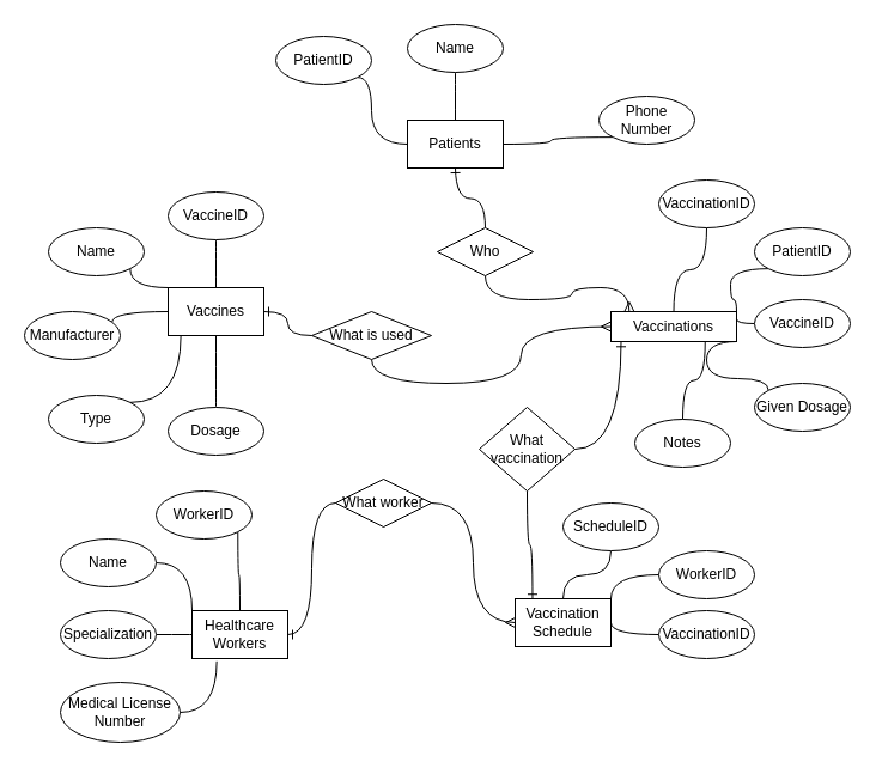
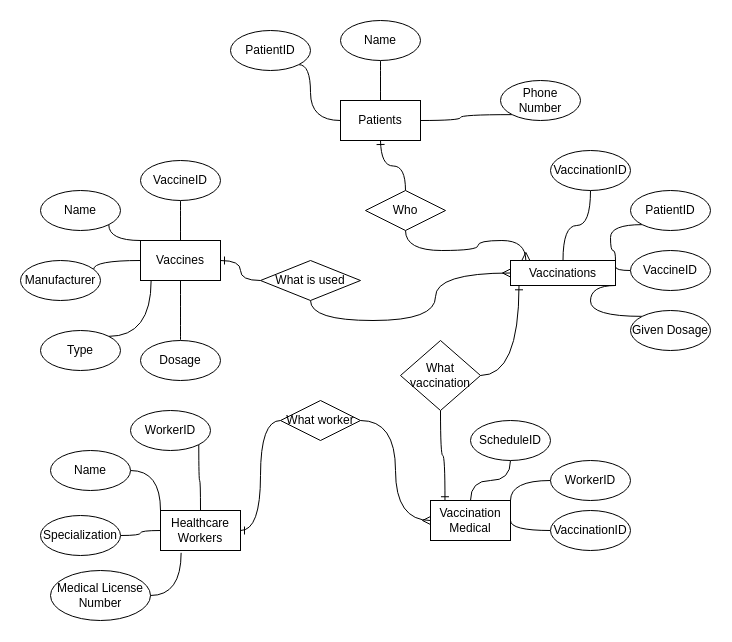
  <mxCell id="0" />
  <mxCell id="1" parent="0" />
  <mxCell id="2" value="Patients" style="whiteSpace=wrap;html=1;" parent="1" vertex="1"><mxGeometry x="340" y="100" width="80" height="40" as="geometry" /></mxCell>
  <mxCell id="3" value="Vaccines" style="whiteSpace=wrap;html=1;" parent="1" vertex="1"><mxGeometry x="140" y="240" width="80" height="40" as="geometry" /></mxCell>
  <mxCell id="4" style="edgeStyle=orthogonalEdgeStyle;rounded=0;orthogonalLoop=1;jettySize=auto;html=1;exitX=0.5;exitY=0;exitDx=0;exitDy=0;entryX=0.5;entryY=1;entryDx=0;entryDy=0;curved=1;endArrow=none;endFill=0;" parent="1" source="5" target="28" edge="1"><mxGeometry relative="1" as="geometry" /></mxCell>
  <mxCell id="5" value="Vaccinations" style="whiteSpace=wrap;html=1;" parent="1" vertex="1"><mxGeometry x="510" y="260" width="105" height="25" as="geometry" /></mxCell>
  <mxCell id="6" style="edgeStyle=orthogonalEdgeStyle;rounded=0;orthogonalLoop=1;jettySize=auto;html=1;exitX=0.5;exitY=0;exitDx=0;exitDy=0;entryX=1;entryY=1;entryDx=0;entryDy=0;endArrow=none;endFill=0;curved=1;" parent="1" source="9" target="37" edge="1"><mxGeometry relative="1" as="geometry" /></mxCell>
  <mxCell id="7" style="edgeStyle=orthogonalEdgeStyle;rounded=0;orthogonalLoop=1;jettySize=auto;html=1;exitX=0;exitY=0;exitDx=0;exitDy=0;entryX=1;entryY=0.5;entryDx=0;entryDy=0;curved=1;endArrow=none;endFill=0;" parent="1" source="9" target="38" edge="1"><mxGeometry relative="1" as="geometry" /></mxCell>
  <mxCell id="8" style="edgeStyle=orthogonalEdgeStyle;rounded=0;orthogonalLoop=1;jettySize=auto;html=1;exitX=0;exitY=0.5;exitDx=0;exitDy=0;entryX=1;entryY=0.5;entryDx=0;entryDy=0;curved=1;endArrow=none;endFill=0;" parent="1" source="9" target="39" edge="1"><mxGeometry relative="1" as="geometry" /></mxCell>
  <mxCell id="9" value="Healthcare Workers" style="whiteSpace=wrap;html=1;" parent="1" vertex="1"><mxGeometry x="160" y="510" width="80" height="40" as="geometry" /></mxCell>
  <mxCell id="10" style="edgeStyle=orthogonalEdgeStyle;rounded=0;orthogonalLoop=1;jettySize=auto;html=1;exitX=0.5;exitY=0;exitDx=0;exitDy=0;entryX=0.5;entryY=1;entryDx=0;entryDy=0;curved=1;endArrow=none;endFill=0;" parent="1" source="13" target="41" edge="1"><mxGeometry relative="1" as="geometry" /></mxCell>
  <mxCell id="11" style="edgeStyle=orthogonalEdgeStyle;rounded=0;orthogonalLoop=1;jettySize=auto;html=1;exitX=1;exitY=0;exitDx=0;exitDy=0;entryX=0;entryY=0.5;entryDx=0;entryDy=0;curved=1;endArrow=none;endFill=0;" parent="1" source="13" target="42" edge="1"><mxGeometry relative="1" as="geometry" /></mxCell>
  <mxCell id="12" style="edgeStyle=orthogonalEdgeStyle;rounded=0;orthogonalLoop=1;jettySize=auto;html=1;exitX=1;exitY=0.5;exitDx=0;exitDy=0;entryX=0;entryY=0.5;entryDx=0;entryDy=0;curved=1;endArrow=none;endFill=0;" parent="1" source="13" target="43" edge="1"><mxGeometry relative="1" as="geometry"><Array as="points"><mxPoint x="510" y="530" /></Array></mxGeometry></mxCell>
- <mxCell id="13" value="Vaccination Schedule" style="whiteSpace=wrap;html=1;" parent="1" vertex="1"><mxGeometry x="430" y="500" width="80" height="40" as="geometry" /></mxCell>
+ <mxCell id="13" value="Vaccination Medical" style="whiteSpace=wrap;html=1;" parent="1" vertex="1"><mxGeometry x="430" y="500" width="80" height="40" as="geometry" /></mxCell>
  <mxCell id="14" style="edgeStyle=orthogonalEdgeStyle;rounded=0;orthogonalLoop=1;jettySize=auto;html=1;exitX=1;exitY=1;exitDx=0;exitDy=0;entryX=0;entryY=0.5;entryDx=0;entryDy=0;curved=1;endArrow=none;endFill=0;" parent="1" source="15" target="2" edge="1"><mxGeometry relative="1" as="geometry"><Array as="points"><mxPoint x="310" y="64" /><mxPoint x="310" y="120" /></Array></mxGeometry></mxCell>
  <mxCell id="15" value="PatientID" style="ellipse;whiteSpace=wrap;html=1;" parent="1" vertex="1"><mxGeometry x="230" y="30" width="80" height="40" as="geometry" /></mxCell>
  <mxCell id="16" style="edgeStyle=orthogonalEdgeStyle;rounded=0;orthogonalLoop=1;jettySize=auto;html=1;exitX=0.5;exitY=1;exitDx=0;exitDy=0;entryX=0.5;entryY=0;entryDx=0;entryDy=0;curved=1;endArrow=none;endFill=0;" parent="1" source="17" target="2" edge="1"><mxGeometry relative="1" as="geometry" /></mxCell>
  <mxCell id="17" value="Name" style="ellipse;whiteSpace=wrap;html=1;" parent="1" vertex="1"><mxGeometry x="340" y="20" width="80" height="40" as="geometry" /></mxCell>
  <mxCell id="18" style="edgeStyle=orthogonalEdgeStyle;rounded=0;orthogonalLoop=1;jettySize=auto;html=1;exitX=0;exitY=1;exitDx=0;exitDy=0;entryX=1;entryY=0.5;entryDx=0;entryDy=0;curved=1;endArrow=none;endFill=0;" parent="1" source="19" target="2" edge="1"><mxGeometry relative="1" as="geometry" /></mxCell>
  <mxCell id="19" value="Phone Number" style="ellipse;whiteSpace=wrap;html=1;" parent="1" vertex="1"><mxGeometry x="500" y="80" width="80" height="40" as="geometry" /></mxCell>
  <mxCell id="20" style="edgeStyle=orthogonalEdgeStyle;rounded=0;orthogonalLoop=1;jettySize=auto;html=1;exitX=0.5;exitY=1;exitDx=0;exitDy=0;entryX=0.5;entryY=0;entryDx=0;entryDy=0;endArrow=none;endFill=0;elbow=vertical;curved=1;" parent="1" source="21" target="3" edge="1"><mxGeometry relative="1" as="geometry" /></mxCell>
  <mxCell id="21" value="VaccineID" style="ellipse;whiteSpace=wrap;html=1;" parent="1" vertex="1"><mxGeometry x="140" y="160" width="80" height="40" as="geometry" /></mxCell>
  <mxCell id="22" value="Name" style="ellipse;whiteSpace=wrap;html=1;" parent="1" vertex="1"><mxGeometry x="40" y="190" width="80" height="40" as="geometry" /></mxCell>
  <mxCell id="23" style="edgeStyle=orthogonalEdgeStyle;rounded=0;orthogonalLoop=1;jettySize=auto;html=1;exitX=0.914;exitY=0.221;exitDx=0;exitDy=0;entryX=0;entryY=0.5;entryDx=0;entryDy=0;endArrow=none;endFill=0;curved=1;exitPerimeter=0;" parent="1" source="24" target="3" edge="1"><mxGeometry relative="1" as="geometry"><Array as="points"><mxPoint x="93" y="260" /></Array></mxGeometry></mxCell>
  <mxCell id="24" value="Manufacturer" style="ellipse;whiteSpace=wrap;html=1;" parent="1" vertex="1"><mxGeometry x="20" y="260" width="80" height="40" as="geometry" /></mxCell>
  <mxCell id="25" value="Type" style="ellipse;whiteSpace=wrap;html=1;" parent="1" vertex="1"><mxGeometry x="40" y="330" width="80" height="40" as="geometry" /></mxCell>
  <mxCell id="26" style="edgeStyle=orthogonalEdgeStyle;rounded=0;orthogonalLoop=1;jettySize=auto;html=1;exitX=0.5;exitY=0;exitDx=0;exitDy=0;entryX=0.5;entryY=1;entryDx=0;entryDy=0;curved=1;endArrow=none;endFill=0;" parent="1" source="27" target="3" edge="1"><mxGeometry relative="1" as="geometry" /></mxCell>
  <mxCell id="27" value="Dosage" style="ellipse;whiteSpace=wrap;html=1;" parent="1" vertex="1"><mxGeometry x="140" y="340" width="80" height="40" as="geometry" /></mxCell>
  <mxCell id="28" value="VaccinationID" style="ellipse;whiteSpace=wrap;html=1;" parent="1" vertex="1"><mxGeometry x="550" y="150" width="80" height="40" as="geometry" /></mxCell>
  <mxCell id="29" style="edgeStyle=orthogonalEdgeStyle;rounded=0;orthogonalLoop=1;jettySize=auto;html=1;exitX=0;exitY=1;exitDx=0;exitDy=0;entryX=1;entryY=0;entryDx=0;entryDy=0;curved=1;endArrow=none;endFill=0;" parent="1" source="30" target="5" edge="1"><mxGeometry relative="1" as="geometry" /></mxCell>
  <mxCell id="30" value="PatientID" style="ellipse;whiteSpace=wrap;html=1;" parent="1" vertex="1"><mxGeometry x="630" y="190" width="80" height="40" as="geometry" /></mxCell>
  <mxCell id="31" style="edgeStyle=orthogonalEdgeStyle;rounded=0;orthogonalLoop=1;jettySize=auto;html=1;exitX=0;exitY=0.5;exitDx=0;exitDy=0;entryX=1;entryY=0.25;entryDx=0;entryDy=0;curved=1;endArrow=none;endFill=0;" parent="1" source="32" target="5" edge="1"><mxGeometry relative="1" as="geometry" /></mxCell>
  <mxCell id="32" value="VaccineID" style="ellipse;whiteSpace=wrap;html=1;" parent="1" vertex="1"><mxGeometry x="630" y="250" width="80" height="40" as="geometry" /></mxCell>
  <mxCell id="33" style="edgeStyle=orthogonalEdgeStyle;rounded=0;orthogonalLoop=1;jettySize=auto;html=1;exitX=0;exitY=0;exitDx=0;exitDy=0;entryX=1;entryY=1;entryDx=0;entryDy=0;curved=1;endArrow=none;endFill=0;" parent="1" source="34" target="5" edge="1"><mxGeometry relative="1" as="geometry"><Array as="points"><mxPoint x="590" y="316" /></Array></mxGeometry></mxCell>
- <mxCell id="34" value="Given Dosage" style="ellipse;whiteSpace=wrap;html=1;" parent="1" vertex="1"><mxGeometry x="630" y="320" width="80" height="40" as="geometry" /></mxCell>
- <mxCell id="35" style="edgeStyle=orthogonalEdgeStyle;rounded=0;orthogonalLoop=1;jettySize=auto;html=1;exitX=0.5;exitY=0;exitDx=0;exitDy=0;entryX=0.75;entryY=1;entryDx=0;entryDy=0;endArrow=none;endFill=0;curved=1;" parent="1" source="36" target="5" edge="1"><mxGeometry relative="1" as="geometry" /></mxCell>
- <mxCell id="36" value="Notes" style="ellipse;whiteSpace=wrap;html=1;" parent="1" vertex="1"><mxGeometry x="530" y="350" width="80" height="40" as="geometry" /></mxCell>
+ <mxCell id="34" value="Given Dosage" style="ellipse;whiteSpace=wrap;html=1;" parent="1" vertex="1"><mxGeometry x="630" y="310" width="80" height="40" as="geometry" /></mxCell>
  <mxCell id="37" value="WorkerID" style="ellipse;whiteSpace=wrap;html=1;" parent="1" vertex="1"><mxGeometry x="130" y="410" width="80" height="40" as="geometry" /></mxCell>
  <mxCell id="38" value="Name" style="ellipse;whiteSpace=wrap;html=1;" parent="1" vertex="1"><mxGeometry x="50" y="450" width="80" height="40" as="geometry" /></mxCell>
- <mxCell id="39" value="Specialization" style="ellipse;whiteSpace=wrap;html=1;" parent="1" vertex="1"><mxGeometry x="50" y="510" width="80" height="40" as="geometry" /></mxCell>
+ <mxCell id="39" value="Specialization" style="ellipse;whiteSpace=wrap;html=1;" parent="1" vertex="1"><mxGeometry x="40" y="515" width="80" height="40" as="geometry" /></mxCell>
  <mxCell id="40" value="Medical License Number" style="ellipse;whiteSpace=wrap;html=1;" parent="1" vertex="1"><mxGeometry x="50" y="570" width="100" height="50" as="geometry" /></mxCell>
  <mxCell id="41" value="ScheduleID" style="ellipse;whiteSpace=wrap;html=1;" parent="1" vertex="1"><mxGeometry x="470" y="420" width="80" height="40" as="geometry" /></mxCell>
  <mxCell id="42" value="WorkerID" style="ellipse;whiteSpace=wrap;html=1;" parent="1" vertex="1"><mxGeometry x="550" y="460" width="80" height="40" as="geometry" /></mxCell>
  <mxCell id="43" value="VaccinationID" style="ellipse;whiteSpace=wrap;html=1;" parent="1" vertex="1"><mxGeometry x="550" y="510" width="80" height="40" as="geometry" /></mxCell>
  <mxCell id="44" style="edgeStyle=orthogonalEdgeStyle;rounded=0;orthogonalLoop=1;jettySize=auto;html=1;exitX=1;exitY=1;exitDx=0;exitDy=0;entryX=0;entryY=0;entryDx=0;entryDy=0;endArrow=none;endFill=0;curved=1;" parent="1" source="22" target="3" edge="1"><mxGeometry relative="1" as="geometry"><Array as="points"><mxPoint x="108" y="240" /></Array></mxGeometry></mxCell>
  <mxCell id="45" style="edgeStyle=orthogonalEdgeStyle;rounded=0;orthogonalLoop=1;jettySize=auto;html=1;exitX=1;exitY=0;exitDx=0;exitDy=0;entryX=0.133;entryY=1;entryDx=0;entryDy=0;entryPerimeter=0;endArrow=none;endFill=0;curved=1;" parent="1" source="25" target="3" edge="1"><mxGeometry relative="1" as="geometry" /></mxCell>
  <mxCell id="46" style="edgeStyle=orthogonalEdgeStyle;rounded=0;orthogonalLoop=1;jettySize=auto;html=1;exitX=1;exitY=0.5;exitDx=0;exitDy=0;entryX=0.258;entryY=1.058;entryDx=0;entryDy=0;entryPerimeter=0;curved=1;endArrow=none;endFill=0;" parent="1" source="40" target="9" edge="1"><mxGeometry relative="1" as="geometry" /></mxCell>
  <mxCell id="47" style="edgeStyle=orthogonalEdgeStyle;rounded=0;orthogonalLoop=1;jettySize=auto;html=1;exitX=0.5;exitY=0;exitDx=0;exitDy=0;endArrow=ERone;endFill=0;curved=1;" parent="1" source="49" edge="1"><mxGeometry relative="1" as="geometry"><mxPoint x="380" y="140" as="targetPoint" /></mxGeometry></mxCell>
  <mxCell id="48" style="edgeStyle=orthogonalEdgeStyle;rounded=0;orthogonalLoop=1;jettySize=auto;html=1;exitX=0.5;exitY=1;exitDx=0;exitDy=0;entryX=0.146;entryY=-0.003;entryDx=0;entryDy=0;curved=1;endArrow=ERmany;endFill=0;entryPerimeter=0;" parent="1" source="49" target="5" edge="1"><mxGeometry relative="1" as="geometry" /></mxCell>
  <mxCell id="49" value="Who" style="rhombus;whiteSpace=wrap;html=1;" parent="1" vertex="1"><mxGeometry x="365" y="190" width="80" height="40" as="geometry" /></mxCell>
  <mxCell id="50" style="edgeStyle=orthogonalEdgeStyle;rounded=0;orthogonalLoop=1;jettySize=auto;html=1;exitX=0;exitY=0.5;exitDx=0;exitDy=0;entryX=1;entryY=0.5;entryDx=0;entryDy=0;endArrow=ERone;endFill=0;curved=1;" parent="1" source="52" target="3" edge="1"><mxGeometry relative="1" as="geometry" /></mxCell>
  <mxCell id="51" style="edgeStyle=orthogonalEdgeStyle;rounded=0;orthogonalLoop=1;jettySize=auto;html=1;exitX=0.5;exitY=1;exitDx=0;exitDy=0;entryX=0;entryY=0.5;entryDx=0;entryDy=0;curved=1;endArrow=ERmany;endFill=0;" parent="1" source="52" target="5" edge="1"><mxGeometry relative="1" as="geometry" /></mxCell>
  <mxCell id="52" value="What is used" style="rhombus;whiteSpace=wrap;html=1;" parent="1" vertex="1"><mxGeometry x="260" y="260" width="100" height="40" as="geometry" /></mxCell>
  <mxCell id="53" style="edgeStyle=orthogonalEdgeStyle;rounded=0;orthogonalLoop=1;jettySize=auto;html=1;entryX=0.181;entryY=0.006;entryDx=0;entryDy=0;curved=1;entryPerimeter=0;endArrow=ERone;endFill=0;" parent="1" source="54" target="13" edge="1"><mxGeometry relative="1" as="geometry" /></mxCell>
  <mxCell id="54" value="What vaccination" style="rhombus;whiteSpace=wrap;html=1;" parent="1" vertex="1"><mxGeometry x="400" y="340" width="80" height="70" as="geometry" /></mxCell>
  <mxCell id="55" style="edgeStyle=orthogonalEdgeStyle;rounded=0;orthogonalLoop=1;jettySize=auto;html=1;entryX=0.081;entryY=1.012;entryDx=0;entryDy=0;entryPerimeter=0;endArrow=ERone;endFill=0;curved=1;" parent="1" source="54" target="5" edge="1"><mxGeometry relative="1" as="geometry" /></mxCell>
  <mxCell id="56" style="edgeStyle=orthogonalEdgeStyle;rounded=0;orthogonalLoop=1;jettySize=auto;html=1;entryX=1;entryY=0.5;entryDx=0;entryDy=0;endArrow=ERone;endFill=0;curved=1;" parent="1" source="58" target="9" edge="1"><mxGeometry relative="1" as="geometry" /></mxCell>
  <mxCell id="57" style="edgeStyle=orthogonalEdgeStyle;rounded=0;orthogonalLoop=1;jettySize=auto;html=1;entryX=0;entryY=0.5;entryDx=0;entryDy=0;endArrow=ERmany;endFill=0;curved=1;" parent="1" source="58" target="13" edge="1"><mxGeometry relative="1" as="geometry" /></mxCell>
  <mxCell id="58" value="What worker" style="rhombus;whiteSpace=wrap;html=1;" parent="1" vertex="1"><mxGeometry x="280" y="400" width="80" height="40" as="geometry" /></mxCell>
